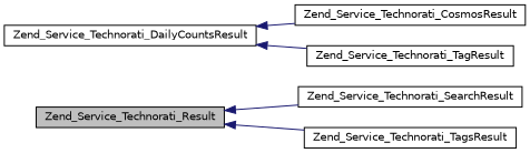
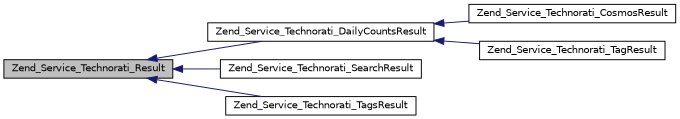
  digraph {
    rankdir=LR
    node [color=black fillcolor=white fontname=Helvetica fontsize=10 shape=record style=filled]
    edge [color=midnightblue dir=back fontname=Helvetica fontsize=10 labelfontname=Helvetica labelfontsize=10 style=solid]
    n1 [fillcolor=grey75 fontcolor=black height=0.2 label=Zend_Service_Technorati_Result width=0.4]
    n2 [height=0.2 label=Zend_Service_Technorati_DailyCountsResult width=0.4]
    n3 [height=0.2 label=Zend_Service_Technorati_SearchResult width=0.4]
    n4 [height=0.2 label=Zend_Service_Technorati_TagsResult width=0.4]
    n5 [height=0.2 label=Zend_Service_Technorati_CosmosResult width=0.4]
    n6 [height=0.2 label=Zend_Service_Technorati_TagResult width=0.4]
+   n1 -> n2
    n1 -> n3
    n1 -> n4
    n2 -> n5
    n2 -> n6
  }
